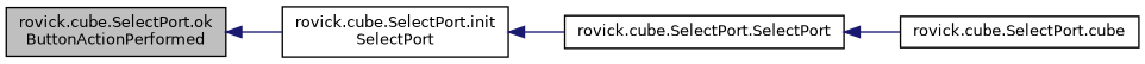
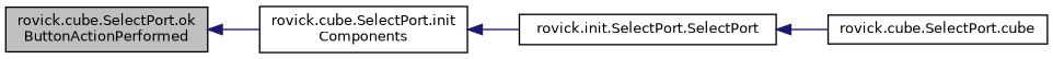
  digraph {
    rankdir=LR
    node [color=black fillcolor=white fontname=Helvetica fontsize=10 shape=record style=filled]
    edge [color=midnightblue dir=back fontname=Helvetica fontsize=10 labelfontname=Helvetica labelfontsize=10 style=solid]
    n1 [fillcolor=grey75 fontcolor=black height=0.2 label="rovick.cube.SelectPort.ok\lButtonActionPerformed" width=0.4]
-   n2 [height=0.2 label="rovick.cube.SelectPort.init\lSelectPort" width=0.4]
-   n3 [height=0.2 label="rovick.cube.SelectPort.SelectPort" width=0.4]
+   n2 [height=0.2 label="rovick.cube.SelectPort.init\lComponents" width=0.4]
+   n3 [height=0.2 label="rovick.init.SelectPort.SelectPort" width=0.4]
    n4 [height=0.2 label="rovick.cube.SelectPort.cube" width=0.4]
    n1 -> n2
    n2 -> n3
    n3 -> n4
  }
